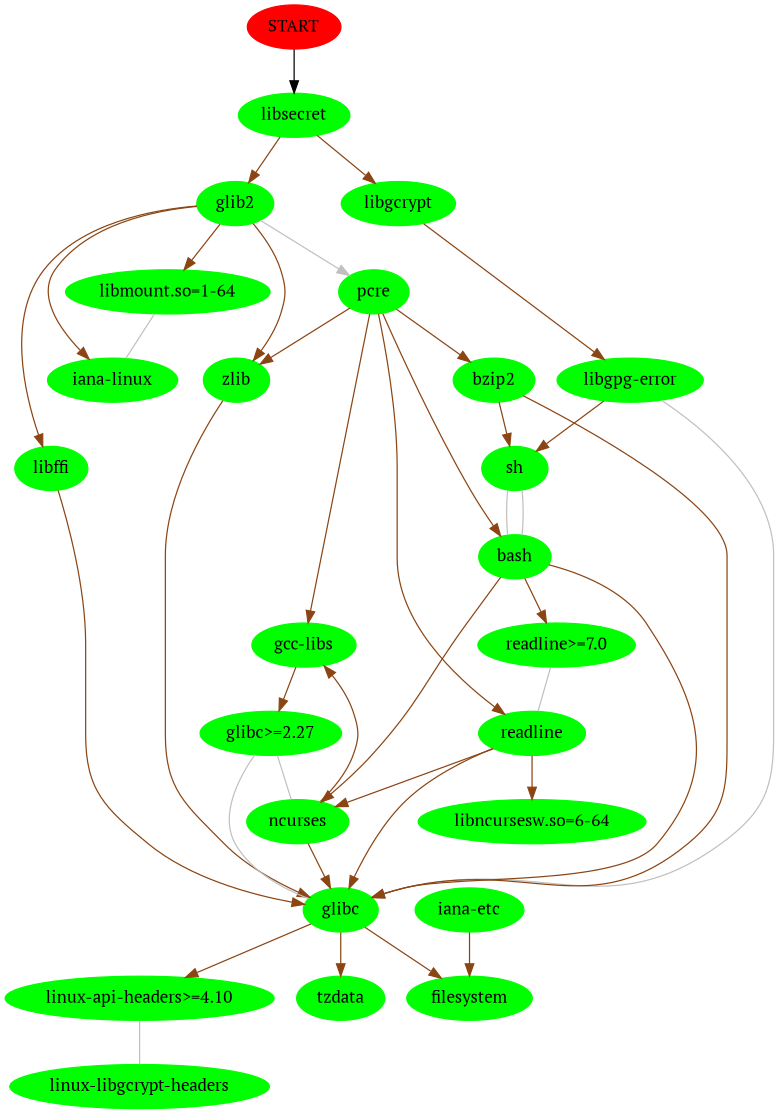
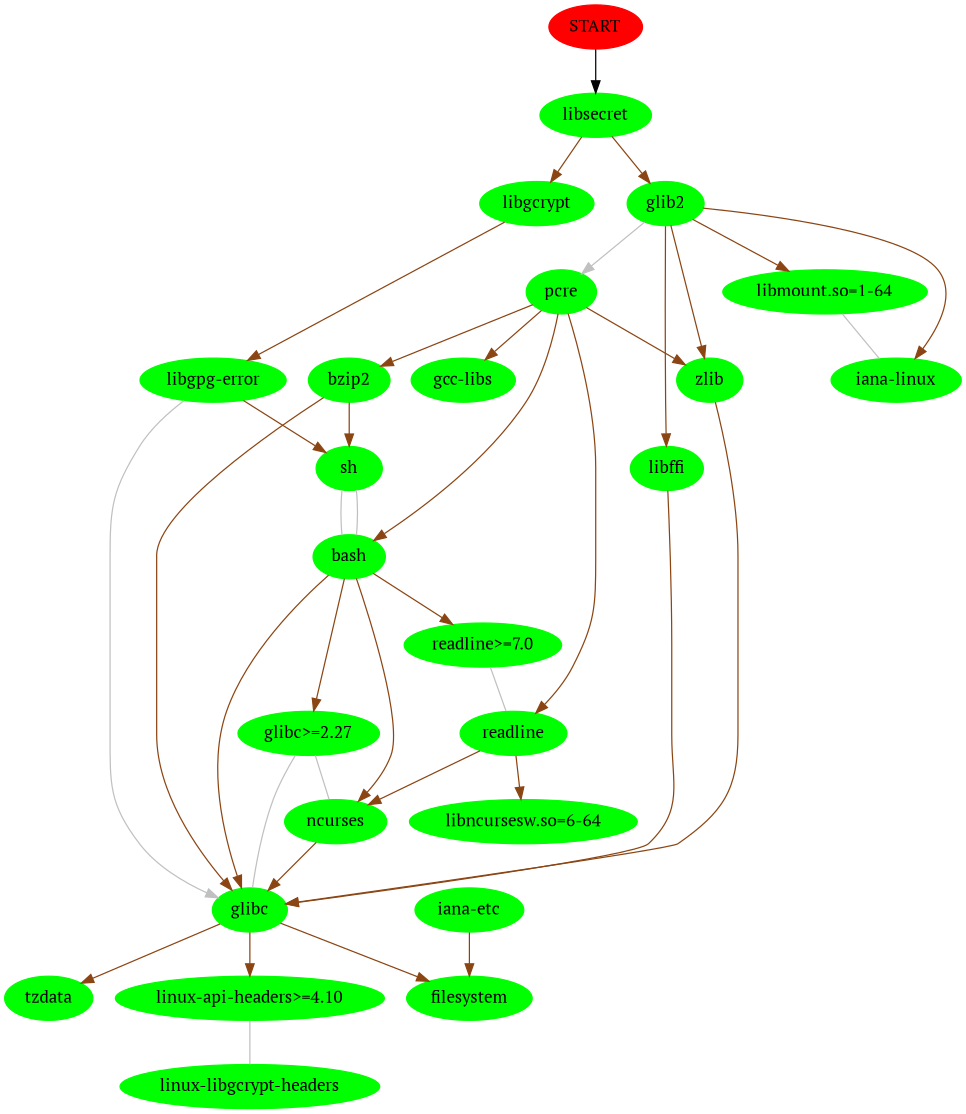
  digraph {
    fontname="PT Serif"
    node [color=green fontname="PT Serif" style=filled]
    edge [fontname="PT Serif" color=chocolate4]
    START [color=red]
    libsecret
    glib2
    libgcrypt
    pcre
    zlib
    libffi
    n8 [label="iana-linux"]
    "libmount.so=1-64"
    "libgpg-error"
    "gcc-libs"
    readline
    bzip2
    bash
    glibc
    "glibc>=2.27"
    ncurses
    "libncursesw.so=6-64"
    sh
    "readline>=7.0"
    "linux-api-headers>=4.10"
    tzdata
    filesystem
    n24 [label="linux-libgcrypt-headers"]
    "iana-etc"
    START -> libsecret [color=""]
    libsecret -> glib2
    libsecret -> libgcrypt
    glib2 -> pcre [color=grey]
    glib2 -> zlib
    glib2 -> libffi
    glib2 -> n8
    glib2 -> "libmount.so=1-64"
    libgcrypt -> "libgpg-error"
    pcre -> zlib
    pcre -> "gcc-libs"
    pcre -> readline
    pcre -> bzip2
    pcre -> bash
    zlib -> glibc
    libffi -> glibc
    "libmount.so=1-64" -> n8 [arrowhead=none color=grey]
    "libgpg-error" -> glibc [color=grey]
    "libgpg-error" -> sh
-   "gcc-libs" -> "glibc>=2.27"
-   readline -> glibc
+   bash -> "glibc>=2.27"
    readline -> ncurses
    readline -> "libncursesw.so=6-64"
    bzip2 -> glibc
    bzip2 -> sh
    bash -> glibc
    bash -> ncurses
    bash -> "readline>=7.0"
    glibc -> "linux-api-headers>=4.10"
    glibc -> tzdata
    glibc -> filesystem
    "glibc>=2.27" -> glibc [arrowhead=none color=grey]
    "glibc>=2.27" -> ncurses [arrowhead=none color=grey]
-   ncurses -> "gcc-libs"
    ncurses -> glibc
    sh -> bash [arrowhead=none color=grey]
    sh -> bash [arrowhead=none color=grey]
    "readline>=7.0" -> readline [arrowhead=none color=grey]
    "linux-api-headers>=4.10" -> n24 [arrowhead=none color=grey]
    "iana-etc" -> filesystem
  }
